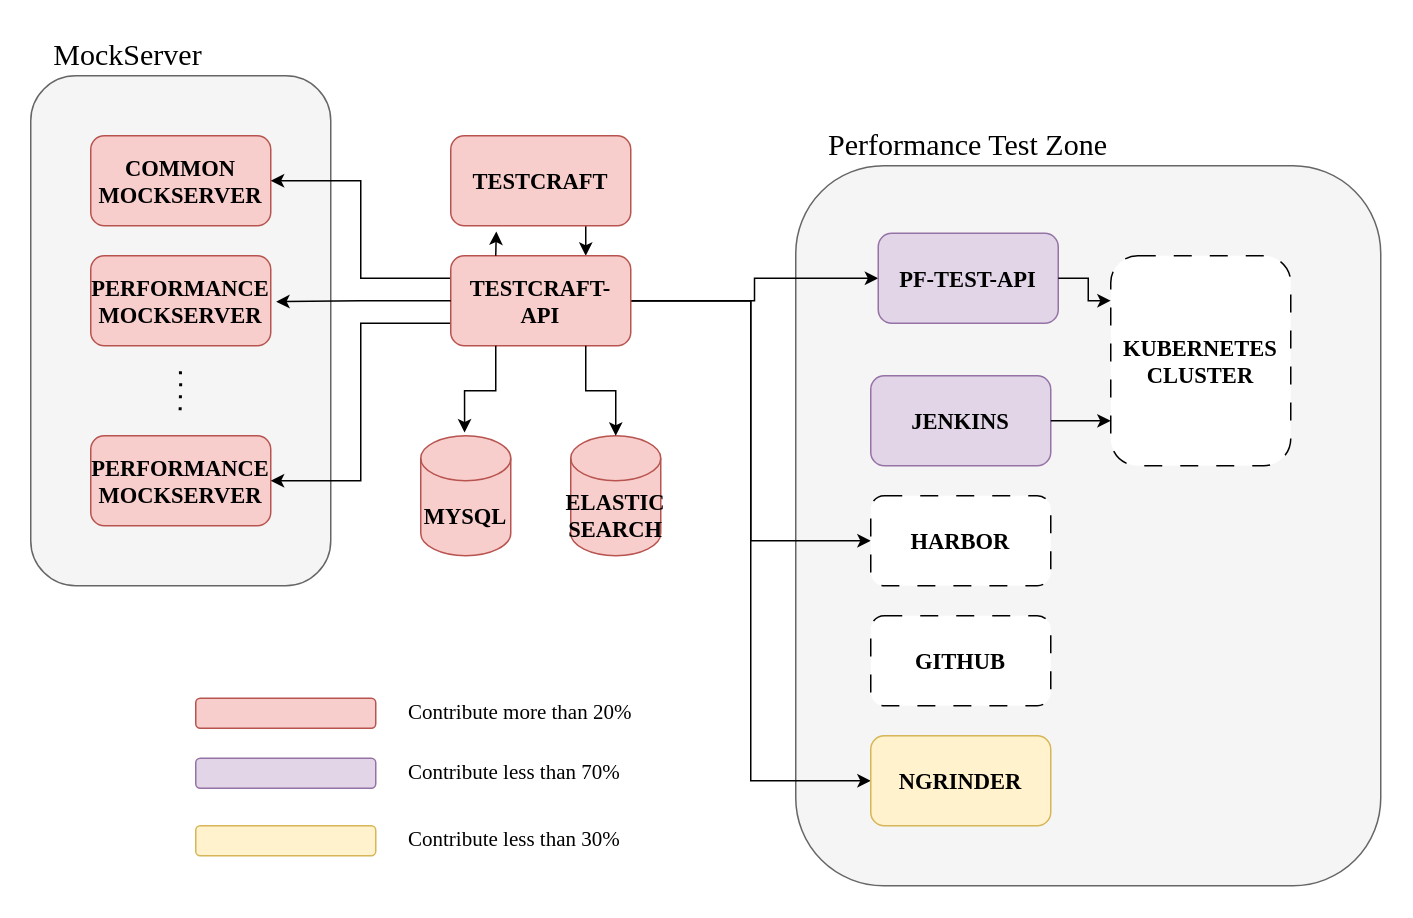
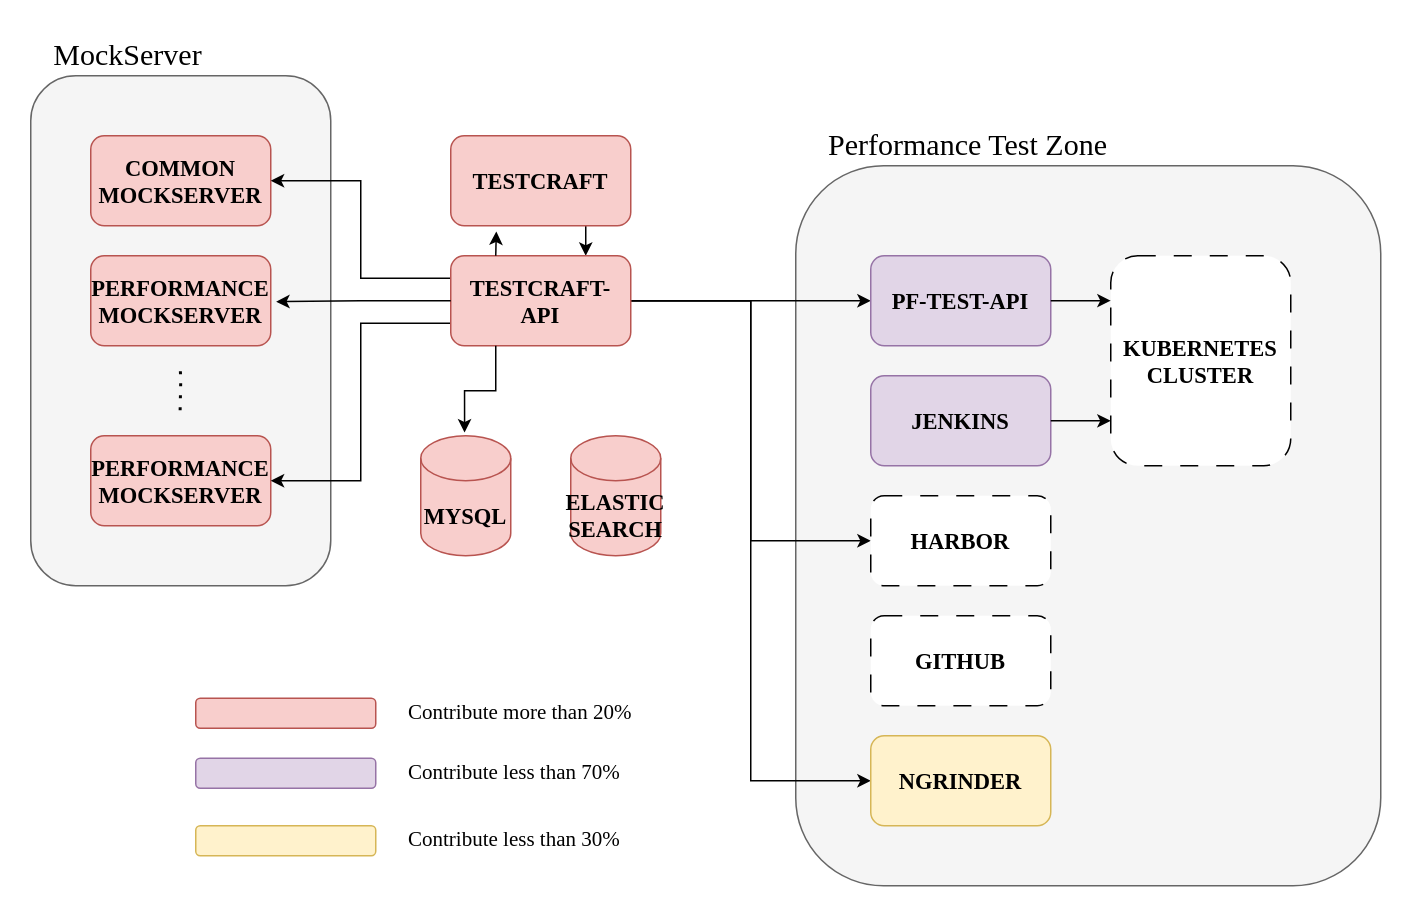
  <mxCell id="0" />
  <mxCell id="1" parent="0" />
  <mxCell id="2" value="" style="rounded=1;whiteSpace=wrap;html=1;fillColor=#f5f5f5;fontColor=#333333;strokeColor=#666666;fontFamily=Nanum Gothic Coding;fontSource=https%3A%2F%2Ffonts.googleapis.com%2Fcss%3Ffamily%3DNanum%2BGothic%2BCoding;" vertex="1" parent="1"><mxGeometry x="530" y="110" width="390" height="480" as="geometry" /></mxCell>
  <mxCell id="3" value="" style="rounded=1;whiteSpace=wrap;html=1;fillColor=#f5f5f5;fontColor=#333333;strokeColor=#666666;fontFamily=Nanum Gothic Coding;fontSource=https%3A%2F%2Ffonts.googleapis.com%2Fcss%3Ffamily%3DNanum%2BGothic%2BCoding;" vertex="1" parent="1"><mxGeometry x="20" y="50" width="200" height="340" as="geometry" /></mxCell>
  <mxCell id="4" value="COMMON&lt;div&gt;MOCKSERVER&lt;/div&gt;" style="rounded=1;whiteSpace=wrap;html=1;fontFamily=Nanum Gothic Coding;fontSize=15;fontStyle=1;fontSource=https%3A%2F%2Ffonts.googleapis.com%2Fcss%3Ffamily%3DNanum%2BGothic%2BCoding;fillColor=#f8cecc;strokeColor=#b85450;" vertex="1" parent="1"><mxGeometry x="60" y="90" width="120" height="60" as="geometry" /></mxCell>
  <mxCell id="5" value="PERFORMANCE&lt;div&gt;MOCKSERVER&lt;/div&gt;" style="rounded=1;whiteSpace=wrap;html=1;fontFamily=Nanum Gothic Coding;fontSize=15;fontStyle=1;fontSource=https%3A%2F%2Ffonts.googleapis.com%2Fcss%3Ffamily%3DNanum%2BGothic%2BCoding;fillColor=#f8cecc;strokeColor=#b85450;" vertex="1" parent="1"><mxGeometry x="60" y="170" width="120" height="60" as="geometry" /></mxCell>
  <mxCell id="6" value="PERFORMANCE&lt;div&gt;MOCKSERVER&lt;/div&gt;" style="rounded=1;whiteSpace=wrap;html=1;fontFamily=Nanum Gothic Coding;fontSize=15;fontStyle=1;fontSource=https%3A%2F%2Ffonts.googleapis.com%2Fcss%3Ffamily%3DNanum%2BGothic%2BCoding;fillColor=#f8cecc;strokeColor=#b85450;" vertex="1" parent="1"><mxGeometry x="60" y="290" width="120" height="60" as="geometry" /></mxCell>
  <mxCell id="7" style="edgeStyle=orthogonalEdgeStyle;rounded=0;orthogonalLoop=1;jettySize=auto;html=1;exitX=0.75;exitY=1;exitDx=0;exitDy=0;entryX=0.75;entryY=0;entryDx=0;entryDy=0;fontFamily=Nanum Gothic Coding;fontSource=https%3A%2F%2Ffonts.googleapis.com%2Fcss%3Ffamily%3DNanum%2BGothic%2BCoding;" edge="1" parent="1" source="8" target="14"><mxGeometry relative="1" as="geometry" /></mxCell>
  <mxCell id="8" value="TESTCRAFT" style="rounded=1;whiteSpace=wrap;html=1;fontFamily=Nanum Gothic Coding;fontSize=15;fontStyle=1;fontSource=https%3A%2F%2Ffonts.googleapis.com%2Fcss%3Ffamily%3DNanum%2BGothic%2BCoding;fillColor=#f8cecc;strokeColor=#b85450;" vertex="1" parent="1"><mxGeometry x="300" y="90" width="120" height="60" as="geometry" /></mxCell>
  <mxCell id="9" style="edgeStyle=orthogonalEdgeStyle;rounded=0;orthogonalLoop=1;jettySize=auto;html=1;exitX=0;exitY=0.25;exitDx=0;exitDy=0;entryX=1;entryY=0.5;entryDx=0;entryDy=0;fontFamily=Nanum Gothic Coding;fontSource=https%3A%2F%2Ffonts.googleapis.com%2Fcss%3Ffamily%3DNanum%2BGothic%2BCoding;" edge="1" parent="1" source="14" target="4"><mxGeometry relative="1" as="geometry" /></mxCell>
  <mxCell id="10" style="edgeStyle=orthogonalEdgeStyle;rounded=0;orthogonalLoop=1;jettySize=auto;html=1;exitX=0;exitY=0.75;exitDx=0;exitDy=0;entryX=1;entryY=0.5;entryDx=0;entryDy=0;fontFamily=Nanum Gothic Coding;fontSource=https%3A%2F%2Ffonts.googleapis.com%2Fcss%3Ffamily%3DNanum%2BGothic%2BCoding;" edge="1" parent="1" source="14" target="6"><mxGeometry relative="1" as="geometry" /></mxCell>
  <mxCell id="11" style="edgeStyle=orthogonalEdgeStyle;rounded=0;orthogonalLoop=1;jettySize=auto;html=1;exitX=1;exitY=0.5;exitDx=0;exitDy=0;entryX=0;entryY=0.5;entryDx=0;entryDy=0;fontFamily=Nanum Gothic Coding;fontSource=https%3A%2F%2Ffonts.googleapis.com%2Fcss%3Ffamily%3DNanum%2BGothic%2BCoding;" edge="1" parent="1" source="14" target="17"><mxGeometry relative="1" as="geometry" /></mxCell>
  <mxCell id="12" style="edgeStyle=orthogonalEdgeStyle;rounded=0;orthogonalLoop=1;jettySize=auto;html=1;exitX=1;exitY=0.5;exitDx=0;exitDy=0;entryX=0;entryY=0.5;entryDx=0;entryDy=0;fontFamily=Nanum Gothic Coding;fontSource=https%3A%2F%2Ffonts.googleapis.com%2Fcss%3Ffamily%3DNanum%2BGothic%2BCoding;" edge="1" parent="1" source="14" target="19"><mxGeometry relative="1" as="geometry" /></mxCell>
  <mxCell id="13" style="edgeStyle=orthogonalEdgeStyle;rounded=0;orthogonalLoop=1;jettySize=auto;html=1;exitX=1;exitY=0.5;exitDx=0;exitDy=0;entryX=0;entryY=0.5;entryDx=0;entryDy=0;fontFamily=Nanum Gothic Coding;fontSource=https%3A%2F%2Ffonts.googleapis.com%2Fcss%3Ffamily%3DNanum%2BGothic%2BCoding;" edge="1" parent="1" source="14" target="15"><mxGeometry relative="1" as="geometry" /></mxCell>
  <mxCell id="14" value="TESTCRAFT-API" style="rounded=1;whiteSpace=wrap;html=1;fontFamily=Nanum Gothic Coding;fontSize=15;fontStyle=1;fontSource=https%3A%2F%2Ffonts.googleapis.com%2Fcss%3Ffamily%3DNanum%2BGothic%2BCoding;fillColor=#f8cecc;strokeColor=#b85450;" vertex="1" parent="1"><mxGeometry x="300" y="170" width="120" height="60" as="geometry" /></mxCell>
- <mxCell id="15" value="PF-TEST-API" style="rounded=1;whiteSpace=wrap;html=1;fontFamily=Nanum Gothic Coding;fontSize=15;fontStyle=1;fontSource=https%3A%2F%2Ffonts.googleapis.com%2Fcss%3Ffamily%3DNanum%2BGothic%2BCoding;fillColor=#e1d5e7;strokeColor=#9673a6;" vertex="1" parent="1"><mxGeometry x="585" y="155" width="120" height="60" as="geometry" /></mxCell>
+ <mxCell id="15" value="PF-TEST-API" style="rounded=1;whiteSpace=wrap;html=1;fontFamily=Nanum Gothic Coding;fontSize=15;fontStyle=1;fontSource=https%3A%2F%2Ffonts.googleapis.com%2Fcss%3Ffamily%3DNanum%2BGothic%2BCoding;fillColor=#e1d5e7;strokeColor=#9673a6;" vertex="1" parent="1"><mxGeometry x="580" y="170" width="120" height="60" as="geometry" /></mxCell>
  <mxCell id="16" value="JENKINS" style="rounded=1;whiteSpace=wrap;html=1;fontFamily=Nanum Gothic Coding;fontSize=15;fontStyle=1;fontSource=https%3A%2F%2Ffonts.googleapis.com%2Fcss%3Ffamily%3DNanum%2BGothic%2BCoding;fillColor=#e1d5e7;strokeColor=#9673a6;" vertex="1" parent="1"><mxGeometry x="580" y="250" width="120" height="60" as="geometry" /></mxCell>
  <mxCell id="17" value="HARBOR" style="rounded=1;whiteSpace=wrap;html=1;fontFamily=Nanum Gothic Coding;fontSize=15;fontStyle=1;fontSource=https%3A%2F%2Ffonts.googleapis.com%2Fcss%3Ffamily%3DNanum%2BGothic%2BCoding;dashed=1;dashPattern=12 12;" vertex="1" parent="1"><mxGeometry x="580" y="330" width="120" height="60" as="geometry" /></mxCell>
  <mxCell id="18" value="GITHUB" style="rounded=1;whiteSpace=wrap;html=1;fontFamily=Nanum Gothic Coding;fontSize=15;fontStyle=1;fontSource=https%3A%2F%2Ffonts.googleapis.com%2Fcss%3Ffamily%3DNanum%2BGothic%2BCoding;dashed=1;dashPattern=12 12;" vertex="1" parent="1"><mxGeometry x="580" y="410" width="120" height="60" as="geometry" /></mxCell>
  <mxCell id="19" value="NGRINDER" style="rounded=1;whiteSpace=wrap;html=1;fontFamily=Nanum Gothic Coding;fontSize=15;fontStyle=1;fontSource=https%3A%2F%2Ffonts.googleapis.com%2Fcss%3Ffamily%3DNanum%2BGothic%2BCoding;fillColor=#fff2cc;strokeColor=#d6b656;" vertex="1" parent="1"><mxGeometry x="580" y="490" width="120" height="60" as="geometry" /></mxCell>
  <mxCell id="20" value="KUBERNETES&lt;div&gt;CLUSTER&lt;/div&gt;" style="rounded=1;whiteSpace=wrap;html=1;fontFamily=Nanum Gothic Coding;fontSize=15;fontStyle=1;fontSource=https%3A%2F%2Ffonts.googleapis.com%2Fcss%3Ffamily%3DNanum%2BGothic%2BCoding;dashed=1;dashPattern=12 12;" vertex="1" parent="1"><mxGeometry x="740" y="170" width="120" height="140" as="geometry" /></mxCell>
  <mxCell id="21" value="MYSQL" style="shape=cylinder3;whiteSpace=wrap;html=1;boundedLbl=1;backgroundOutline=1;size=15;fontFamily=Nanum Gothic Coding;fontSize=15;fontStyle=1;fontSource=https%3A%2F%2Ffonts.googleapis.com%2Fcss%3Ffamily%3DNanum%2BGothic%2BCoding;fillColor=#f8cecc;strokeColor=#b85450;" vertex="1" parent="1"><mxGeometry x="280" y="290" width="60" height="80" as="geometry" /></mxCell>
  <mxCell id="22" value="ELASTIC&lt;div&gt;SEARCH&lt;/div&gt;" style="shape=cylinder3;whiteSpace=wrap;html=1;boundedLbl=1;backgroundOutline=1;size=15;fontFamily=Nanum Gothic Coding;fontSize=15;fontStyle=1;fontSource=https%3A%2F%2Ffonts.googleapis.com%2Fcss%3Ffamily%3DNanum%2BGothic%2BCoding;fillColor=#f8cecc;strokeColor=#b85450;" vertex="1" parent="1"><mxGeometry x="380" y="290" width="60" height="80" as="geometry" /></mxCell>
  <mxCell id="23" style="edgeStyle=orthogonalEdgeStyle;rounded=0;orthogonalLoop=1;jettySize=auto;html=1;exitX=0;exitY=0.5;exitDx=0;exitDy=0;entryX=1.03;entryY=0.51;entryDx=0;entryDy=0;entryPerimeter=0;fontFamily=Nanum Gothic Coding;fontSource=https%3A%2F%2Ffonts.googleapis.com%2Fcss%3Ffamily%3DNanum%2BGothic%2BCoding;" edge="1" parent="1" source="14" target="5"><mxGeometry relative="1" as="geometry" /></mxCell>
  <mxCell id="24" style="edgeStyle=orthogonalEdgeStyle;rounded=0;orthogonalLoop=1;jettySize=auto;html=1;exitX=0.25;exitY=1;exitDx=0;exitDy=0;entryX=0.487;entryY=-0.027;entryDx=0;entryDy=0;entryPerimeter=0;fontFamily=Nanum Gothic Coding;fontSource=https%3A%2F%2Ffonts.googleapis.com%2Fcss%3Ffamily%3DNanum%2BGothic%2BCoding;" edge="1" parent="1" source="14" target="21"><mxGeometry relative="1" as="geometry" /></mxCell>
- <mxCell id="25" style="edgeStyle=orthogonalEdgeStyle;rounded=0;orthogonalLoop=1;jettySize=auto;html=1;exitX=0.75;exitY=1;exitDx=0;exitDy=0;entryX=0.5;entryY=0;entryDx=0;entryDy=0;entryPerimeter=0;fontFamily=Nanum Gothic Coding;fontSource=https%3A%2F%2Ffonts.googleapis.com%2Fcss%3Ffamily%3DNanum%2BGothic%2BCoding;" edge="1" parent="1" source="14" target="22"><mxGeometry relative="1" as="geometry" /></mxCell>
  <mxCell id="26" style="edgeStyle=orthogonalEdgeStyle;rounded=0;orthogonalLoop=1;jettySize=auto;html=1;exitX=0.25;exitY=0;exitDx=0;exitDy=0;entryX=0.253;entryY=1.063;entryDx=0;entryDy=0;entryPerimeter=0;fontFamily=Nanum Gothic Coding;fontSource=https%3A%2F%2Ffonts.googleapis.com%2Fcss%3Ffamily%3DNanum%2BGothic%2BCoding;" edge="1" parent="1" source="14" target="8"><mxGeometry relative="1" as="geometry" /></mxCell>
  <mxCell id="27" style="edgeStyle=orthogonalEdgeStyle;rounded=0;orthogonalLoop=1;jettySize=auto;html=1;entryX=0;entryY=0.214;entryDx=0;entryDy=0;entryPerimeter=0;fontFamily=Nanum Gothic Coding;fontSource=https%3A%2F%2Ffonts.googleapis.com%2Fcss%3Ffamily%3DNanum%2BGothic%2BCoding;" edge="1" parent="1" source="15" target="20"><mxGeometry relative="1" as="geometry" /></mxCell>
  <mxCell id="28" style="edgeStyle=orthogonalEdgeStyle;rounded=0;orthogonalLoop=1;jettySize=auto;html=1;entryX=0;entryY=0.786;entryDx=0;entryDy=0;entryPerimeter=0;fontFamily=Nanum Gothic Coding;fontSource=https%3A%2F%2Ffonts.googleapis.com%2Fcss%3Ffamily%3DNanum%2BGothic%2BCoding;" edge="1" parent="1" source="16" target="20"><mxGeometry relative="1" as="geometry" /></mxCell>
  <mxCell id="29" value="" style="rounded=1;whiteSpace=wrap;html=1;fontFamily=Nanum Gothic Coding;fontSize=15;fontStyle=1;fontSource=https%3A%2F%2Ffonts.googleapis.com%2Fcss%3Ffamily%3DNanum%2BGothic%2BCoding;fillColor=#f8cecc;strokeColor=#b85450;" vertex="1" parent="1"><mxGeometry x="130" y="465" width="120" height="20" as="geometry" /></mxCell>
  <mxCell id="30" value="" style="rounded=1;whiteSpace=wrap;html=1;fontFamily=Nanum Gothic Coding;fontSize=15;fontStyle=1;fontSource=https%3A%2F%2Ffonts.googleapis.com%2Fcss%3Ffamily%3DNanum%2BGothic%2BCoding;fillColor=#e1d5e7;strokeColor=#9673a6;" vertex="1" parent="1"><mxGeometry x="130" y="505" width="120" height="20" as="geometry" /></mxCell>
  <mxCell id="31" value="&lt;font data-font-src=&quot;https://fonts.googleapis.com/css?family=Coming+Soon&quot;&gt;Contribute less than 70%&lt;/font&gt;" style="text;html=1;align=left;verticalAlign=middle;whiteSpace=wrap;rounded=0;fontFamily=Nanum Gothic Coding;fontSource=https%3A%2F%2Ffonts.googleapis.com%2Fcss%3Ffamily%3DNanum%2BGothic%2BCoding;fontSize=14;" vertex="1" parent="1"><mxGeometry x="270" y="500" width="190" height="30" as="geometry" /></mxCell>
  <mxCell id="32" value="&lt;font data-font-src=&quot;https://fonts.googleapis.com/css?family=Coming+Soon&quot;&gt;Contribute more than 20%&lt;/font&gt;" style="text;html=1;align=left;verticalAlign=middle;whiteSpace=wrap;rounded=0;fontFamily=Nanum Gothic Coding;fontSource=https%3A%2F%2Ffonts.googleapis.com%2Fcss%3Ffamily%3DNanum%2BGothic%2BCoding;fontSize=14;" vertex="1" parent="1"><mxGeometry x="270" y="460" width="190" height="30" as="geometry" /></mxCell>
  <mxCell id="33" value="" style="rounded=1;whiteSpace=wrap;html=1;fontFamily=Nanum Gothic Coding;fontSize=15;fontStyle=1;fontSource=https%3A%2F%2Ffonts.googleapis.com%2Fcss%3Ffamily%3DNanum%2BGothic%2BCoding;fillColor=#fff2cc;strokeColor=#d6b656;" vertex="1" parent="1"><mxGeometry x="130" y="550" width="120" height="20" as="geometry" /></mxCell>
  <mxCell id="34" value="&lt;font data-font-src=&quot;https://fonts.googleapis.com/css?family=Coming+Soon&quot;&gt;Contribute less than 30%&lt;/font&gt;" style="text;html=1;align=left;verticalAlign=middle;whiteSpace=wrap;rounded=0;fontFamily=Nanum Gothic Coding;fontSource=https%3A%2F%2Ffonts.googleapis.com%2Fcss%3Ffamily%3DNanum%2BGothic%2BCoding;fontSize=14;" vertex="1" parent="1"><mxGeometry x="270" y="545" width="190" height="30" as="geometry" /></mxCell>
  <mxCell id="35" value="MockServer" style="text;html=1;align=center;verticalAlign=middle;whiteSpace=wrap;rounded=0;fontFamily=Nanum Gothic Coding;fontSource=https%3A%2F%2Ffonts.googleapis.com%2Fcss%3Ffamily%3DNanum%2BGothic%2BCoding;fontSize=20;" vertex="1" parent="1"><mxGeometry x="20" y="20" width="130" height="30" as="geometry" /></mxCell>
  <mxCell id="36" value="Performance Test Zone" style="text;html=1;align=center;verticalAlign=middle;whiteSpace=wrap;rounded=0;fontFamily=Nanum Gothic Coding;fontSource=https%3A%2F%2Ffonts.googleapis.com%2Fcss%3Ffamily%3DNanum%2BGothic%2BCoding;fontSize=20;" vertex="1" parent="1"><mxGeometry x="530" y="80" width="230" height="30" as="geometry" /></mxCell>
  <mxCell id="37" value="" style="endArrow=none;dashed=1;html=1;dashPattern=1 3;strokeWidth=2;rounded=0;" edge="1" parent="1"><mxGeometry width="50" height="50" relative="1" as="geometry"><mxPoint x="119.58" y="273" as="sourcePoint" /><mxPoint x="119.58" y="243" as="targetPoint" /><Array as="points"><mxPoint x="120" y="253" /></Array></mxGeometry></mxCell>
